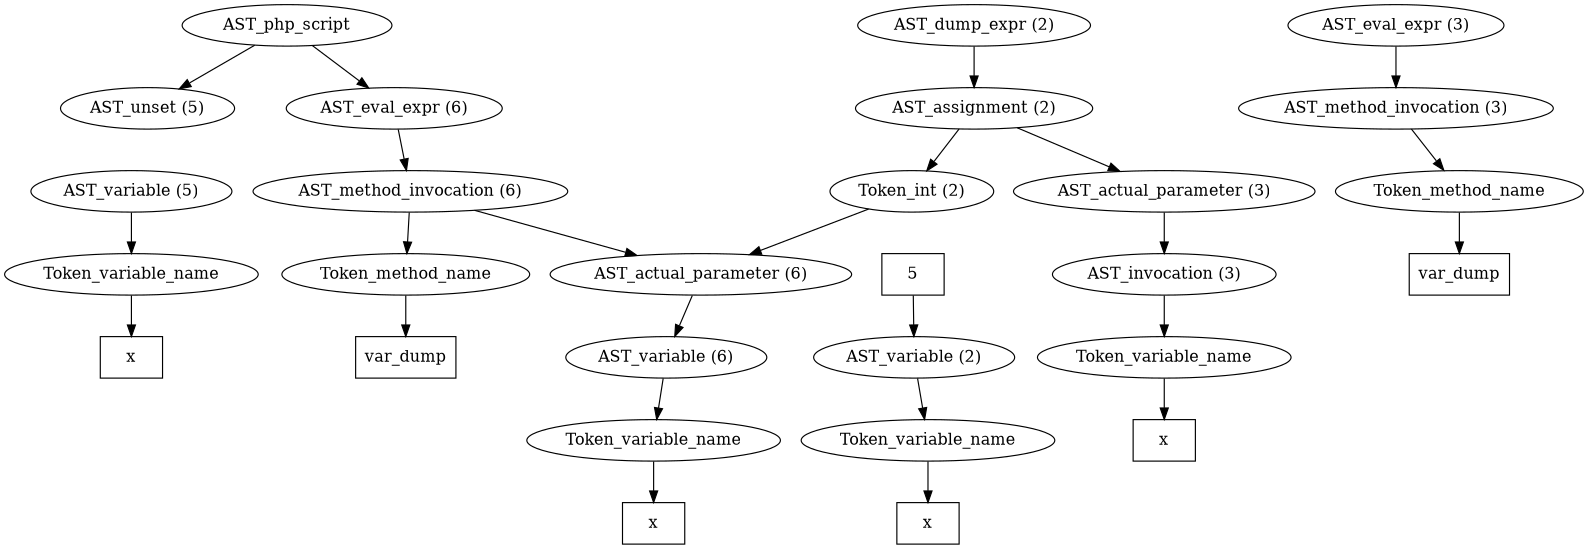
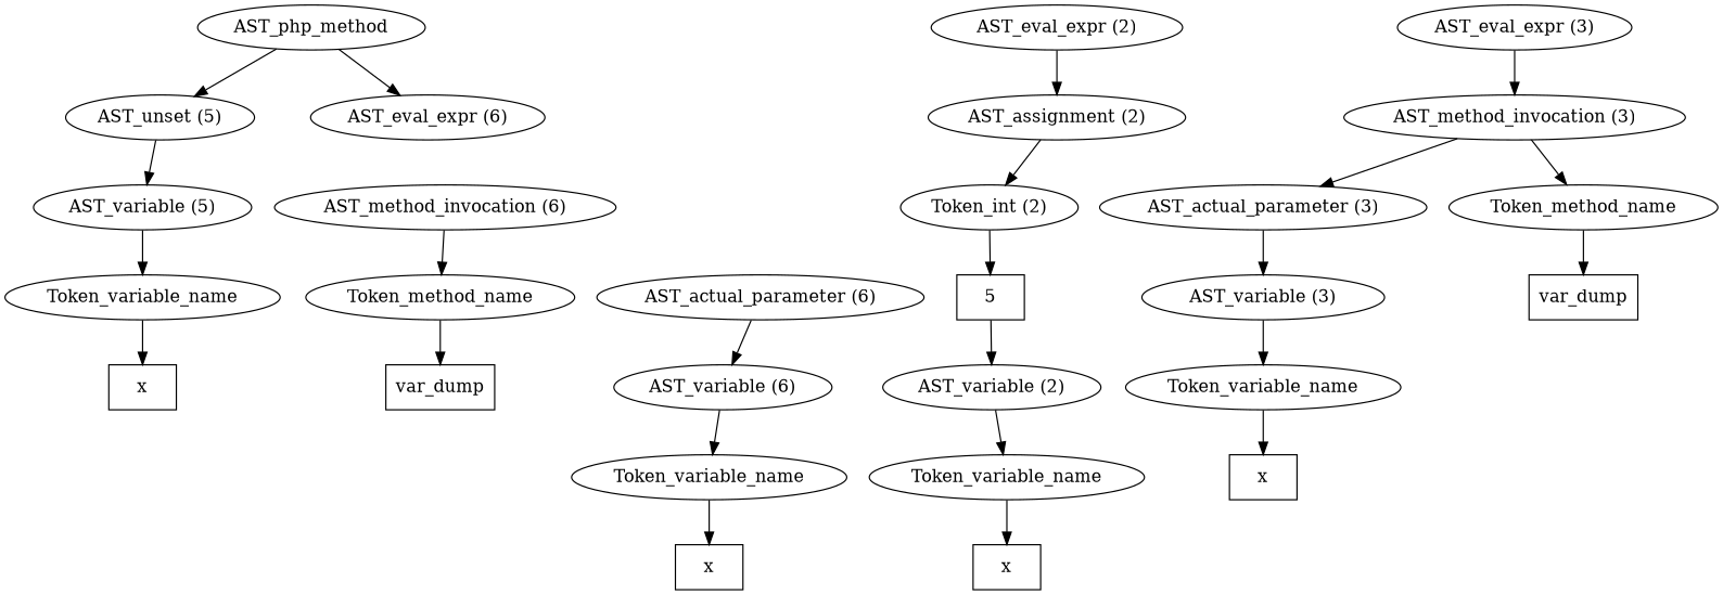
  digraph {
-   n1 [label=AST_php_script]
+   n1 [label=AST_php_method]
    n2 [label="AST_unset (5)"]
    n3 [label="AST_eval_expr (6)"]
-   n4 [label="AST_dump_expr (2)"]
+   n4 [label="AST_eval_expr (2)"]
    n5 [label="AST_assignment (2)"]
    n6 [label="AST_eval_expr (3)"]
    n7 [label="AST_method_invocation (3)"]
    n8 [label="AST_variable (5)"]
    n9 [label="AST_method_invocation (6)"]
    n10 [label="Token_int (2)"]
    n11 [label="AST_variable (2)"]
    n12 [label=Token_variable_name]
    n13 [label=5 shape=box]
    n14 [label=x shape=box]
    n15 [label=Token_method_name]
    n16 [label="AST_actual_parameter (3)"]
    n17 [label=var_dump shape=box]
-   n18 [label="AST_invocation (3)"]
+   n18 [label="AST_variable (3)"]
    n19 [label=Token_variable_name]
    n20 [label=x shape=box]
    n21 [label=Token_variable_name]
    n22 [label=x shape=box]
    n23 [label=Token_method_name]
    n24 [label="AST_actual_parameter (6)"]
    n25 [label=var_dump shape=box]
    n26 [label="AST_variable (6)"]
    n27 [label=Token_variable_name]
    n28 [label=x shape=box]
    n1 -> n2
    n1 -> n3
-   n3 -> n9
+   n2 -> n8
    n4 -> n5
    n5 -> n10
    n6 -> n7
    n7 -> n15
-   n5 -> n16
+   n7 -> n16
    n8 -> n21
    n9 -> n23
-   n9 -> n24
-   n10 -> n24
+   n10 -> n13
    n11 -> n12
    n12 -> n14
    n13 -> n11
    n15 -> n17
    n16 -> n18
    n18 -> n19
    n19 -> n20
    n21 -> n22
    n23 -> n25
    n24 -> n26
    n26 -> n27
    n27 -> n28
  }
